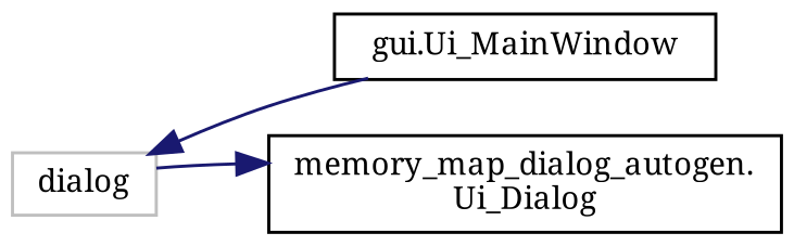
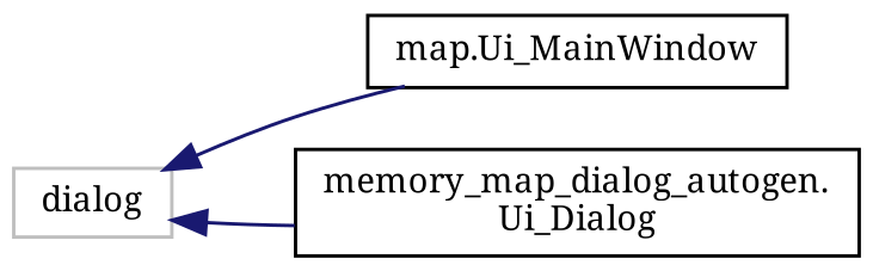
  digraph {
    fontname="Noto Serif"
    rankdir=LR
    node [color=black fillcolor=white fontname="Noto Serif" fontsize=10 shape=record style=filled]
    edge [color=midnightblue dir=back fontname="Noto Serif" fontsize=10 labelfontname=Helvetica labelfontsize=10 style=solid]
    n1 [color=grey75 height=0.2 label=dialog width=0.4]
-   n2 [height=0.2 label="gui.Ui_MainWindow" width=0.4]
+   n2 [height=0.2 label="map.Ui_MainWindow" width=0.4]
    n3 [height=0.2 label="memory_map_dialog_autogen.\lUi_Dialog" width=0.4]
    n1 -> n2
-   n3 -> n1
+   n1 -> n3
  }
